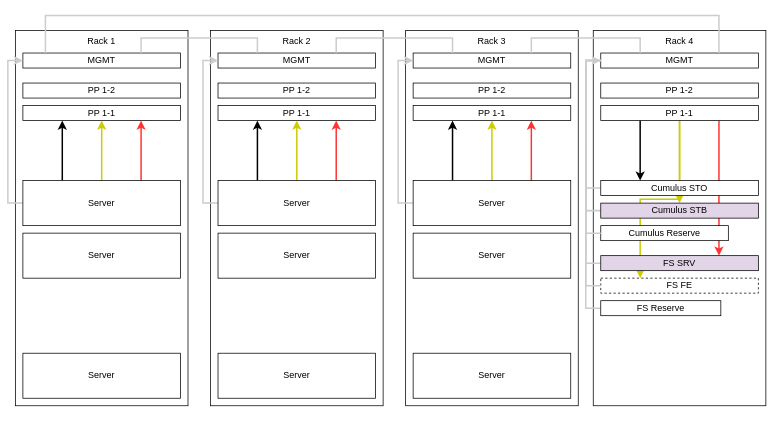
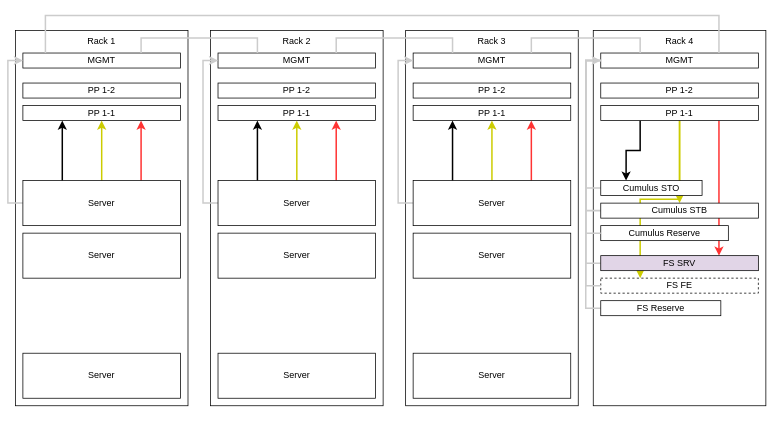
  <mxCell id="0" />
  <mxCell id="1" parent="0" />
  <mxCell id="2" value="" style="group" vertex="1" connectable="0" parent="1"><mxGeometry x="20" y="40" width="230" height="500" as="geometry" /></mxCell>
  <mxCell id="3" value="Rack 1" style="rounded=0;whiteSpace=wrap;html=1;verticalAlign=top;" vertex="1" parent="2"><mxGeometry width="230" height="500" as="geometry" /></mxCell>
  <mxCell id="4" value="PP 1-1" style="rounded=0;whiteSpace=wrap;html=1;" vertex="1" parent="2"><mxGeometry x="10" y="100" width="210" height="20" as="geometry" /></mxCell>
  <mxCell id="5" value="PP 1-2" style="rounded=0;whiteSpace=wrap;html=1;" vertex="1" parent="2"><mxGeometry x="10" y="70" width="210" height="20" as="geometry" /></mxCell>
  <mxCell id="6" value="MGMT" style="rounded=0;whiteSpace=wrap;html=1;" vertex="1" parent="2"><mxGeometry x="10" y="30" width="210" height="20" as="geometry" /></mxCell>
  <mxCell id="7" style="edgeStyle=orthogonalEdgeStyle;rounded=0;orthogonalLoop=1;jettySize=auto;html=1;exitX=0;exitY=0.5;exitDx=0;exitDy=0;entryX=0;entryY=0.5;entryDx=0;entryDy=0;strokeColor=#CCCCCC;strokeWidth=2;" edge="1" parent="2" source="11" target="6"><mxGeometry relative="1" as="geometry" /></mxCell>
  <mxCell id="8" style="edgeStyle=orthogonalEdgeStyle;rounded=0;orthogonalLoop=1;jettySize=auto;html=1;exitX=0.25;exitY=0;exitDx=0;exitDy=0;entryX=0.25;entryY=1;entryDx=0;entryDy=0;strokeColor=#000000;strokeWidth=2;" edge="1" parent="2" source="11" target="4"><mxGeometry relative="1" as="geometry" /></mxCell>
  <mxCell id="9" style="edgeStyle=orthogonalEdgeStyle;rounded=0;orthogonalLoop=1;jettySize=auto;html=1;exitX=0.5;exitY=0;exitDx=0;exitDy=0;entryX=0.5;entryY=1;entryDx=0;entryDy=0;strokeColor=#CCCC00;strokeWidth=2;" edge="1" parent="2" source="11" target="4"><mxGeometry relative="1" as="geometry" /></mxCell>
  <mxCell id="10" style="edgeStyle=orthogonalEdgeStyle;rounded=0;orthogonalLoop=1;jettySize=auto;html=1;exitX=0.75;exitY=0;exitDx=0;exitDy=0;entryX=0.75;entryY=1;entryDx=0;entryDy=0;strokeColor=#FF3333;strokeWidth=2;" edge="1" parent="2" source="11" target="4"><mxGeometry relative="1" as="geometry" /></mxCell>
  <mxCell id="11" value="Server" style="rounded=0;whiteSpace=wrap;html=1;" vertex="1" parent="2"><mxGeometry x="10" y="200" width="210" height="60" as="geometry" /></mxCell>
  <mxCell id="12" value="Server" style="rounded=0;whiteSpace=wrap;html=1;" vertex="1" parent="2"><mxGeometry x="10" y="270" width="210" height="60" as="geometry" /></mxCell>
  <mxCell id="13" value="Server" style="rounded=0;whiteSpace=wrap;html=1;" vertex="1" parent="2"><mxGeometry x="10" y="430" width="210" height="60" as="geometry" /></mxCell>
  <mxCell id="14" value="" style="group" vertex="1" connectable="0" parent="1"><mxGeometry x="280" y="40" width="230" height="500" as="geometry" /></mxCell>
  <mxCell id="15" value="Rack 2" style="rounded=0;whiteSpace=wrap;html=1;verticalAlign=top;" vertex="1" parent="14"><mxGeometry width="230" height="500" as="geometry" /></mxCell>
  <mxCell id="16" value="PP 1-1" style="rounded=0;whiteSpace=wrap;html=1;" vertex="1" parent="14"><mxGeometry x="10" y="100" width="210" height="20" as="geometry" /></mxCell>
  <mxCell id="17" value="PP 1-2" style="rounded=0;whiteSpace=wrap;html=1;" vertex="1" parent="14"><mxGeometry x="10" y="70" width="210" height="20" as="geometry" /></mxCell>
  <mxCell id="18" value="MGMT" style="rounded=0;whiteSpace=wrap;html=1;" vertex="1" parent="14"><mxGeometry x="10" y="30" width="210" height="20" as="geometry" /></mxCell>
  <mxCell id="19" style="edgeStyle=orthogonalEdgeStyle;rounded=0;orthogonalLoop=1;jettySize=auto;html=1;exitX=0;exitY=0.5;exitDx=0;exitDy=0;entryX=0;entryY=0.5;entryDx=0;entryDy=0;strokeColor=#CCCCCC;strokeWidth=2;" edge="1" parent="14" source="23" target="18"><mxGeometry relative="1" as="geometry" /></mxCell>
  <mxCell id="20" style="edgeStyle=orthogonalEdgeStyle;rounded=0;orthogonalLoop=1;jettySize=auto;html=1;exitX=0.25;exitY=0;exitDx=0;exitDy=0;entryX=0.25;entryY=1;entryDx=0;entryDy=0;strokeColor=#000000;strokeWidth=2;" edge="1" parent="14" source="23" target="16"><mxGeometry relative="1" as="geometry" /></mxCell>
  <mxCell id="21" style="edgeStyle=orthogonalEdgeStyle;rounded=0;orthogonalLoop=1;jettySize=auto;html=1;exitX=0.5;exitY=0;exitDx=0;exitDy=0;entryX=0.5;entryY=1;entryDx=0;entryDy=0;strokeColor=#CCCC00;strokeWidth=2;" edge="1" parent="14" source="23" target="16"><mxGeometry relative="1" as="geometry" /></mxCell>
  <mxCell id="22" style="edgeStyle=orthogonalEdgeStyle;rounded=0;orthogonalLoop=1;jettySize=auto;html=1;exitX=0.75;exitY=0;exitDx=0;exitDy=0;entryX=0.75;entryY=1;entryDx=0;entryDy=0;strokeColor=#FF3333;strokeWidth=2;" edge="1" parent="14" source="23" target="16"><mxGeometry relative="1" as="geometry" /></mxCell>
  <mxCell id="23" value="Server" style="rounded=0;whiteSpace=wrap;html=1;" vertex="1" parent="14"><mxGeometry x="10" y="200" width="210" height="60" as="geometry" /></mxCell>
  <mxCell id="24" value="Server" style="rounded=0;whiteSpace=wrap;html=1;" vertex="1" parent="14"><mxGeometry x="10" y="270" width="210" height="60" as="geometry" /></mxCell>
  <mxCell id="25" value="Server" style="rounded=0;whiteSpace=wrap;html=1;" vertex="1" parent="14"><mxGeometry x="10" y="430" width="210" height="60" as="geometry" /></mxCell>
  <mxCell id="26" value="" style="group" vertex="1" connectable="0" parent="1"><mxGeometry x="540" y="40" width="230" height="500" as="geometry" /></mxCell>
  <mxCell id="27" value="Rack 3" style="rounded=0;whiteSpace=wrap;html=1;verticalAlign=top;" vertex="1" parent="26"><mxGeometry width="230" height="500" as="geometry" /></mxCell>
  <mxCell id="28" value="PP 1-1" style="rounded=0;whiteSpace=wrap;html=1;" vertex="1" parent="26"><mxGeometry x="10" y="100" width="210" height="20" as="geometry" /></mxCell>
  <mxCell id="29" value="PP 1-2" style="rounded=0;whiteSpace=wrap;html=1;" vertex="1" parent="26"><mxGeometry x="10" y="70" width="210" height="20" as="geometry" /></mxCell>
  <mxCell id="30" value="MGMT" style="rounded=0;whiteSpace=wrap;html=1;" vertex="1" parent="26"><mxGeometry x="10" y="30" width="210" height="20" as="geometry" /></mxCell>
  <mxCell id="31" style="edgeStyle=orthogonalEdgeStyle;rounded=0;orthogonalLoop=1;jettySize=auto;html=1;exitX=0;exitY=0.5;exitDx=0;exitDy=0;entryX=0;entryY=0.5;entryDx=0;entryDy=0;strokeColor=#CCCCCC;strokeWidth=2;" edge="1" parent="26" source="35" target="30"><mxGeometry relative="1" as="geometry" /></mxCell>
  <mxCell id="32" style="edgeStyle=orthogonalEdgeStyle;rounded=0;orthogonalLoop=1;jettySize=auto;html=1;exitX=0.25;exitY=0;exitDx=0;exitDy=0;entryX=0.25;entryY=1;entryDx=0;entryDy=0;strokeColor=#000000;strokeWidth=2;" edge="1" parent="26" source="35" target="28"><mxGeometry relative="1" as="geometry" /></mxCell>
  <mxCell id="33" style="edgeStyle=orthogonalEdgeStyle;rounded=0;orthogonalLoop=1;jettySize=auto;html=1;exitX=0.5;exitY=0;exitDx=0;exitDy=0;entryX=0.5;entryY=1;entryDx=0;entryDy=0;strokeColor=#CCCC00;strokeWidth=2;" edge="1" parent="26" source="35" target="28"><mxGeometry relative="1" as="geometry" /></mxCell>
  <mxCell id="34" style="edgeStyle=orthogonalEdgeStyle;rounded=0;orthogonalLoop=1;jettySize=auto;html=1;exitX=0.75;exitY=0;exitDx=0;exitDy=0;entryX=0.75;entryY=1;entryDx=0;entryDy=0;strokeColor=#FF3333;strokeWidth=2;" edge="1" parent="26" source="35" target="28"><mxGeometry relative="1" as="geometry" /></mxCell>
  <mxCell id="35" value="Server" style="rounded=0;whiteSpace=wrap;html=1;" vertex="1" parent="26"><mxGeometry x="10" y="200" width="210" height="60" as="geometry" /></mxCell>
  <mxCell id="36" value="Server" style="rounded=0;whiteSpace=wrap;html=1;" vertex="1" parent="26"><mxGeometry x="10" y="270" width="210" height="60" as="geometry" /></mxCell>
  <mxCell id="37" value="Server" style="rounded=0;whiteSpace=wrap;html=1;" vertex="1" parent="26"><mxGeometry x="10" y="430" width="210" height="60" as="geometry" /></mxCell>
  <mxCell id="38" value="" style="group" vertex="1" connectable="0" parent="1"><mxGeometry x="790" y="40" width="230" height="500" as="geometry" /></mxCell>
  <mxCell id="39" value="Rack 4" style="rounded=0;whiteSpace=wrap;html=1;verticalAlign=top;" vertex="1" parent="38"><mxGeometry width="230" height="500" as="geometry" /></mxCell>
  <mxCell id="40" style="edgeStyle=orthogonalEdgeStyle;rounded=0;orthogonalLoop=1;jettySize=auto;html=1;exitX=0.25;exitY=1;exitDx=0;exitDy=0;entryX=0.25;entryY=0;entryDx=0;entryDy=0;strokeColor=#000000;strokeWidth=2;" edge="1" parent="38" source="44" target="48"><mxGeometry relative="1" as="geometry" /></mxCell>
  <mxCell id="41" style="edgeStyle=orthogonalEdgeStyle;rounded=0;orthogonalLoop=1;jettySize=auto;html=1;exitX=0.5;exitY=1;exitDx=0;exitDy=0;entryX=0.5;entryY=0;entryDx=0;entryDy=0;endArrow=classic;endFill=1;strokeColor=#CCCC00;strokeWidth=2;" edge="1" parent="38" source="44" target="50"><mxGeometry relative="1" as="geometry" /></mxCell>
  <mxCell id="42" style="edgeStyle=orthogonalEdgeStyle;rounded=0;orthogonalLoop=1;jettySize=auto;html=1;exitX=0.75;exitY=1;exitDx=0;exitDy=0;entryX=0.75;entryY=0;entryDx=0;entryDy=0;endArrow=classic;endFill=1;strokeColor=#FF3333;strokeWidth=2;" edge="1" parent="38" source="44" target="52"><mxGeometry relative="1" as="geometry" /></mxCell>
  <mxCell id="43" style="edgeStyle=orthogonalEdgeStyle;rounded=0;orthogonalLoop=1;jettySize=auto;html=1;exitX=0.5;exitY=1;exitDx=0;exitDy=0;entryX=0.25;entryY=0;entryDx=0;entryDy=0;endArrow=classic;endFill=1;strokeColor=#CCCC00;strokeWidth=2;" edge="1" parent="38" source="44" target="57"><mxGeometry relative="1" as="geometry" /></mxCell>
  <mxCell id="44" value="PP 1-1" style="rounded=0;whiteSpace=wrap;html=1;" vertex="1" parent="38"><mxGeometry x="10" y="100" width="210" height="20" as="geometry" /></mxCell>
  <mxCell id="45" value="PP 1-2" style="rounded=0;whiteSpace=wrap;html=1;" vertex="1" parent="38"><mxGeometry x="10" y="70" width="210" height="20" as="geometry" /></mxCell>
  <mxCell id="46" value="MGMT" style="rounded=0;whiteSpace=wrap;html=1;" vertex="1" parent="38"><mxGeometry x="10" y="30" width="210" height="20" as="geometry" /></mxCell>
  <mxCell id="47" style="edgeStyle=orthogonalEdgeStyle;rounded=0;orthogonalLoop=1;jettySize=auto;html=1;exitX=0;exitY=0.5;exitDx=0;exitDy=0;entryX=0;entryY=0.5;entryDx=0;entryDy=0;strokeColor=#CCCCCC;strokeWidth=2;" edge="1" parent="38" source="48" target="46"><mxGeometry relative="1" as="geometry" /></mxCell>
- <mxCell id="48" value="Cumulus STO" style="rounded=0;whiteSpace=wrap;html=1;" vertex="1" parent="38"><mxGeometry x="10" y="200" width="210" height="20" as="geometry" /></mxCell>
+ <mxCell id="48" value="Cumulus STO" style="rounded=0;whiteSpace=wrap;html=1;" vertex="1" parent="38"><mxGeometry x="10" y="200" width="135" height="20" as="geometry" /></mxCell>
  <mxCell id="49" style="edgeStyle=orthogonalEdgeStyle;rounded=0;orthogonalLoop=1;jettySize=auto;html=1;exitX=0;exitY=0.5;exitDx=0;exitDy=0;entryX=0;entryY=0.5;entryDx=0;entryDy=0;endArrow=none;endFill=0;strokeColor=#CCCCCC;strokeWidth=2;" edge="1" parent="38" source="50" target="46"><mxGeometry relative="1" as="geometry" /></mxCell>
- <mxCell id="50" value="Cumulus STB" style="rounded=0;whiteSpace=wrap;html=1;fillColor=#e1d5e7;" vertex="1" parent="38"><mxGeometry x="10" y="230" width="210" height="20" as="geometry" /></mxCell>
+ <mxCell id="50" value="Cumulus STB" style="rounded=0;whiteSpace=wrap;html=1;" vertex="1" parent="38"><mxGeometry x="10" y="230" width="210" height="20" as="geometry" /></mxCell>
  <mxCell id="51" style="edgeStyle=orthogonalEdgeStyle;rounded=0;orthogonalLoop=1;jettySize=auto;html=1;exitX=0;exitY=0.5;exitDx=0;exitDy=0;entryX=0;entryY=0.5;entryDx=0;entryDy=0;endArrow=none;endFill=0;strokeColor=#CCCCCC;strokeWidth=2;" edge="1" parent="38" source="52" target="46"><mxGeometry relative="1" as="geometry" /></mxCell>
  <mxCell id="52" value="FS SRV" style="rounded=0;whiteSpace=wrap;html=1;fillColor=#e1d5e7;" vertex="1" parent="38"><mxGeometry x="10" y="300" width="210" height="20" as="geometry" /></mxCell>
  <mxCell id="53" style="edgeStyle=orthogonalEdgeStyle;rounded=0;orthogonalLoop=1;jettySize=auto;html=1;exitX=0.5;exitY=1;exitDx=0;exitDy=0;strokeColor=#000000;strokeWidth=2;" edge="1" parent="38" source="48" target="48"><mxGeometry relative="1" as="geometry" /></mxCell>
  <mxCell id="54" value="Cumulus Reserve" style="rounded=0;whiteSpace=wrap;html=1;" vertex="1" parent="38"><mxGeometry x="10" y="260" width="170" height="20" as="geometry" /></mxCell>
  <mxCell id="55" style="edgeStyle=orthogonalEdgeStyle;rounded=0;orthogonalLoop=1;jettySize=auto;html=1;exitX=0.5;exitY=1;exitDx=0;exitDy=0;endArrow=none;endFill=0;strokeColor=#CCCCCC;strokeWidth=2;" edge="1" parent="38" source="52" target="52"><mxGeometry relative="1" as="geometry" /></mxCell>
  <mxCell id="56" style="edgeStyle=orthogonalEdgeStyle;rounded=0;orthogonalLoop=1;jettySize=auto;html=1;exitX=0.5;exitY=1;exitDx=0;exitDy=0;endArrow=none;endFill=0;strokeColor=#CCCCCC;strokeWidth=2;" edge="1" parent="38" source="52" target="52"><mxGeometry relative="1" as="geometry" /></mxCell>
  <mxCell id="57" value="FS FE" style="rounded=0;whiteSpace=wrap;html=1;dashed=1;" vertex="1" parent="38"><mxGeometry x="10" y="330" width="210" height="20" as="geometry" /></mxCell>
  <mxCell id="58" style="edgeStyle=orthogonalEdgeStyle;rounded=0;orthogonalLoop=1;jettySize=auto;html=1;exitX=0;exitY=0.5;exitDx=0;exitDy=0;entryX=0;entryY=0.5;entryDx=0;entryDy=0;endArrow=none;endFill=0;strokeColor=#CCCCCC;strokeWidth=2;" edge="1" parent="38" source="59" target="46"><mxGeometry relative="1" as="geometry" /></mxCell>
  <mxCell id="59" value="FS Reserve" style="rounded=0;whiteSpace=wrap;html=1;" vertex="1" parent="38"><mxGeometry x="10" y="360" width="160" height="20" as="geometry" /></mxCell>
  <mxCell id="60" style="edgeStyle=orthogonalEdgeStyle;rounded=0;orthogonalLoop=1;jettySize=auto;html=1;exitX=0.75;exitY=0;exitDx=0;exitDy=0;entryX=0.25;entryY=0;entryDx=0;entryDy=0;strokeColor=#CCCCCC;strokeWidth=2;endArrow=none;endFill=0;" edge="1" parent="1" source="6" target="18"><mxGeometry relative="1" as="geometry" /></mxCell>
  <mxCell id="61" style="edgeStyle=orthogonalEdgeStyle;rounded=0;orthogonalLoop=1;jettySize=auto;html=1;exitX=0.75;exitY=0;exitDx=0;exitDy=0;entryX=0.25;entryY=0;entryDx=0;entryDy=0;strokeColor=#CCCCCC;strokeWidth=2;endArrow=none;endFill=0;" edge="1" parent="1" source="18" target="30"><mxGeometry relative="1" as="geometry" /></mxCell>
  <mxCell id="62" style="edgeStyle=orthogonalEdgeStyle;rounded=0;orthogonalLoop=1;jettySize=auto;html=1;exitX=0.75;exitY=0;exitDx=0;exitDy=0;entryX=0.25;entryY=0;entryDx=0;entryDy=0;strokeColor=#CCCCCC;strokeWidth=2;endArrow=none;endFill=0;" edge="1" parent="1" source="30" target="46"><mxGeometry relative="1" as="geometry" /></mxCell>
  <mxCell id="63" style="edgeStyle=orthogonalEdgeStyle;rounded=0;orthogonalLoop=1;jettySize=auto;html=1;exitX=0.75;exitY=0;exitDx=0;exitDy=0;entryX=0.143;entryY=0;entryDx=0;entryDy=0;entryPerimeter=0;strokeColor=#CCCCCC;strokeWidth=2;endArrow=none;endFill=0;" edge="1" parent="1" source="46" target="6"><mxGeometry relative="1" as="geometry"><Array as="points"><mxPoint x="958" y="20" /><mxPoint x="60" y="20" /></Array></mxGeometry></mxCell>
  <mxCell id="64" style="edgeStyle=orthogonalEdgeStyle;rounded=0;orthogonalLoop=1;jettySize=auto;html=1;exitX=0;exitY=0.5;exitDx=0;exitDy=0;endArrow=none;endFill=0;strokeColor=#CCCCCC;strokeWidth=2;" edge="1" parent="1" source="54"><mxGeometry relative="1" as="geometry"><mxPoint x="800" y="80" as="targetPoint" /><Array as="points"><mxPoint x="780" y="310" /><mxPoint x="780" y="80" /></Array></mxGeometry></mxCell>
  <mxCell id="65" style="edgeStyle=orthogonalEdgeStyle;rounded=0;orthogonalLoop=1;jettySize=auto;html=1;exitX=0;exitY=0.5;exitDx=0;exitDy=0;endArrow=none;endFill=0;strokeColor=#CCCCCC;strokeWidth=2;" edge="1" parent="1" source="57"><mxGeometry relative="1" as="geometry"><mxPoint x="780" y="190" as="targetPoint" /></mxGeometry></mxCell>
